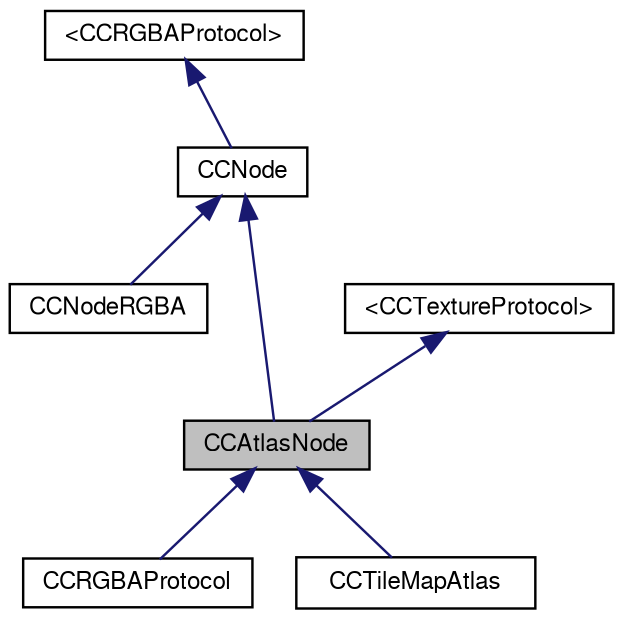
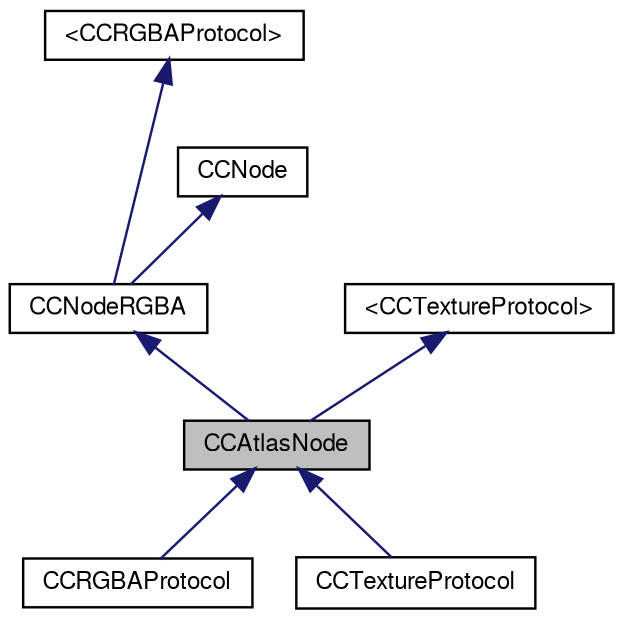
  digraph {
    node [color=black fontname=FreeSans fontsize=10 shape=record]
    edge [color=midnightblue dir=back fontname=FreeSans fontsize=10 labelfontname=FreeSans labelfontsize=10 style=solid]
    n1 [fillcolor=grey75 fontcolor=black height=0.2 label=CCAtlasNode style=filled width=0.4]
    n2 [height=0.2 label=CCRGBAProtocol width=0.4]
-   n3 [height=0.2 label=CCTileMapAtlas width=0.4]
+   n3 [height=0.2 label=CCTextureProtocol width=0.4]
    n4 [height=0.2 label=CCNodeRGBA width=0.4]
    n5 [height=0.2 label=CCNode width=0.4]
    n6 [height=0.2 label="\<CCRGBAProtocol\>" width=0.4]
    n7 [height=0.2 label="\<CCTextureProtocol\>" width=0.4]
    n1 -> n2
    n1 -> n3
-   n5 -> n1
+   n4 -> n1
    n5 -> n4
-   n6 -> n5
+   n6 -> n4
    n7 -> n1
  }
